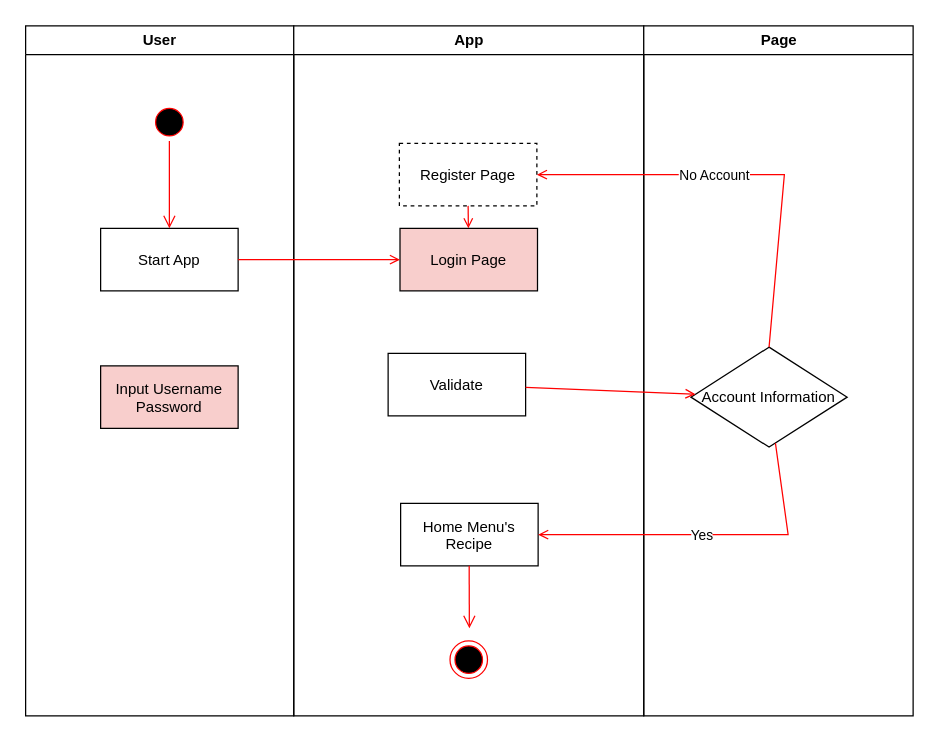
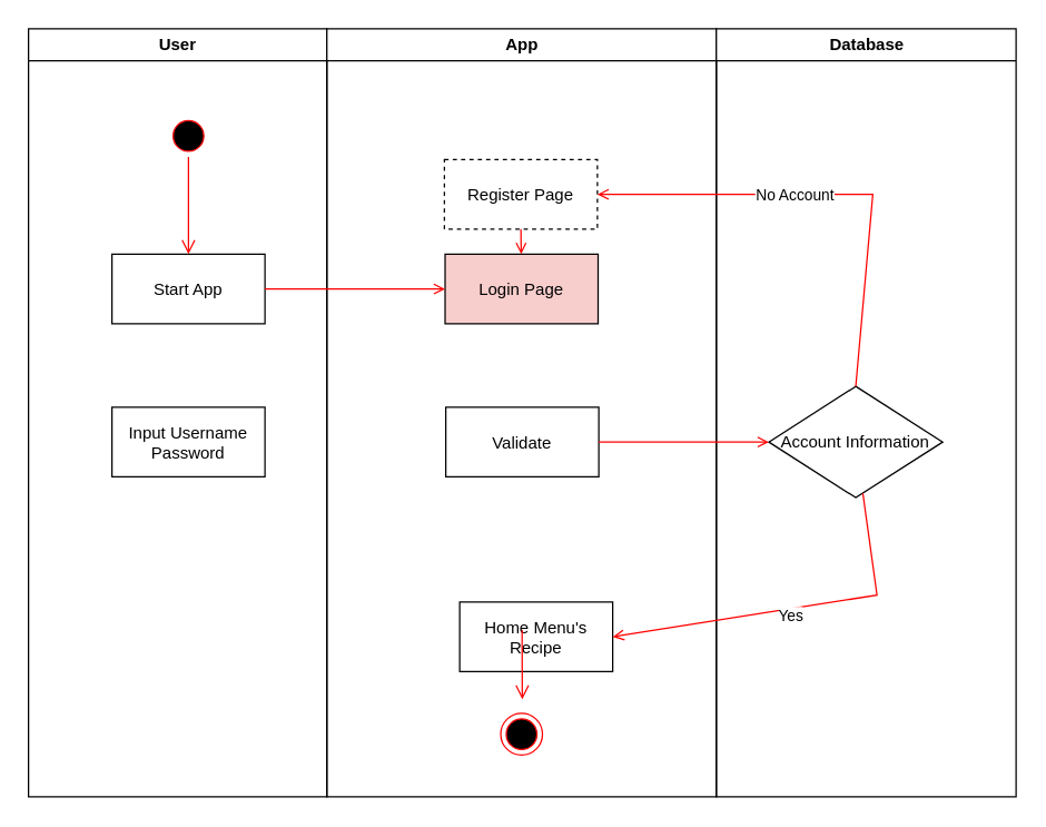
  <mxCell id="0" />
  <mxCell id="1" parent="0" />
  <mxCell id="2" value="User" style="swimlane;whiteSpace=wrap;startSize=23;" parent="1" vertex="1"><mxGeometry x="20" y="20" width="214.5" height="552" as="geometry" /></mxCell>
  <mxCell id="3" value="" style="ellipse;shape=startState;fillColor=#000000;strokeColor=#ff0000;" parent="2" vertex="1"><mxGeometry x="100" y="62" width="30" height="30" as="geometry" /></mxCell>
  <mxCell id="4" value="App" style="swimlane;whiteSpace=wrap;startSize=23;" parent="1" vertex="1"><mxGeometry x="234.5" y="20" width="280" height="552" as="geometry" /></mxCell>
  <mxCell id="5" value="" style="ellipse;shape=endState;fillColor=#000000;strokeColor=#ff0000" parent="4" vertex="1"><mxGeometry x="125" y="492" width="30" height="30" as="geometry" /></mxCell>
  <mxCell id="6" value="Start App" style="" parent="4" vertex="1"><mxGeometry x="-154.5" y="162" width="110" height="50" as="geometry" /></mxCell>
- <mxCell id="7" value="Input Username&#10;Password" style="fillColor=#f8cecc;" parent="4" vertex="1"><mxGeometry x="-154.5" y="272" width="110" height="50" as="geometry" /></mxCell>
+ <mxCell id="7" value="Input Username&#10;Password" style="" parent="4" vertex="1"><mxGeometry x="-154.5" y="272" width="110" height="50" as="geometry" /></mxCell>
  <mxCell id="8" value="Login Page" style="fillColor=#f8cecc;" parent="4" vertex="1"><mxGeometry x="85" y="162" width="110" height="50" as="geometry" /></mxCell>
- <mxCell id="9" value="Validate" style="" parent="4" vertex="1"><mxGeometry x="75.5" y="262" width="110" height="50" as="geometry" /></mxCell>
+ <mxCell id="9" value="Validate" style="" parent="4" vertex="1"><mxGeometry x="85.5" y="272" width="110" height="50" as="geometry" /></mxCell>
  <mxCell id="10" value="Register Page" style="dashed=1;" vertex="1" parent="4"><mxGeometry x="84.5" y="94" width="110" height="50" as="geometry" /></mxCell>
  <mxCell id="11" value="" style="endArrow=open;strokeColor=#FF0000;endFill=1;rounded=0" parent="4" source="6" target="8" edge="1"><mxGeometry relative="1" as="geometry" /></mxCell>
- <mxCell id="12" value="Home Menu's&#10;Recipe" style="" parent="4" vertex="1"><mxGeometry x="85.5" y="382" width="110" height="50" as="geometry" /></mxCell>
+ <mxCell id="12" value="Home Menu's&#10;Recipe" style="" parent="4" vertex="1"><mxGeometry x="95.5" y="412" width="110" height="50" as="geometry" /></mxCell>
  <mxCell id="13" value="" style="endArrow=open;strokeColor=#FF0000;endFill=1;rounded=0;exitX=0.5;exitY=1;exitDx=0;exitDy=0;" edge="1" parent="4" source="10" target="8"><mxGeometry relative="1" as="geometry"><mxPoint x="-34" y="197" as="sourcePoint" /><mxPoint x="95" y="197" as="targetPoint" /></mxGeometry></mxCell>
  <mxCell id="14" value="" style="edgeStyle=elbowEdgeStyle;elbow=horizontal;verticalAlign=bottom;endArrow=open;endSize=8;strokeColor=#FF0000;endFill=1;rounded=0" edge="1" parent="4"><mxGeometry x="-114.5" y="40" as="geometry"><mxPoint x="140.5" y="482" as="targetPoint" /><mxPoint x="140.33" y="432" as="sourcePoint" /></mxGeometry></mxCell>
- <mxCell id="15" value="Page" style="swimlane;whiteSpace=wrap" parent="1" vertex="1"><mxGeometry x="514.5" y="20" width="215.5" height="552" as="geometry" /></mxCell>
+ <mxCell id="15" value="Database" style="swimlane;whiteSpace=wrap" parent="1" vertex="1"><mxGeometry x="514.5" y="20" width="215.5" height="552" as="geometry" /></mxCell>
  <mxCell id="16" value="Account Information" style="rhombus;whiteSpace=wrap;html=1;" vertex="1" parent="15"><mxGeometry x="37.75" y="257" width="125" height="80" as="geometry" /></mxCell>
  <mxCell id="17" value="" style="endArrow=open;strokeColor=#FF0000;endFill=1;rounded=0" parent="1" source="9" target="16" edge="1"><mxGeometry relative="1" as="geometry"><mxPoint x="570" y="292" as="targetPoint" /></mxGeometry></mxCell>
  <mxCell id="18" value="" style="endArrow=open;strokeColor=#FF0000;endFill=1;rounded=0;exitX=0.5;exitY=0;exitDx=0;exitDy=0;" edge="1" parent="1" source="16" target="10"><mxGeometry relative="1" as="geometry"><mxPoint x="540" y="222" as="sourcePoint" /><mxPoint x="620" y="102" as="targetPoint" /><Array as="points"><mxPoint x="627" y="139" /></Array></mxGeometry></mxCell>
  <mxCell id="19" value="No Account" style="edgeLabel;html=1;align=center;verticalAlign=middle;resizable=0;points=[];" vertex="1" connectable="0" parent="18"><mxGeometry x="0.245" y="1" relative="1" as="geometry"><mxPoint x="14" y="-1" as="offset" /></mxGeometry></mxCell>
  <mxCell id="20" value="" style="endArrow=open;strokeColor=#FF0000;endFill=1;rounded=0;entryX=1;entryY=0.5;entryDx=0;entryDy=0;" edge="1" parent="1" source="16" target="12"><mxGeometry relative="1" as="geometry"><mxPoint x="620" y="372" as="sourcePoint" /><mxPoint x="439" y="149" as="targetPoint" /><Array as="points"><mxPoint x="630" y="427" /></Array></mxGeometry></mxCell>
  <mxCell id="21" value="Yes" style="edgeLabel;html=1;align=center;verticalAlign=middle;resizable=0;points=[];" vertex="1" connectable="0" parent="20"><mxGeometry x="0.245" y="1" relative="1" as="geometry"><mxPoint x="28" y="-1" as="offset" /></mxGeometry></mxCell>
  <mxCell id="22" value="" style="edgeStyle=elbowEdgeStyle;elbow=horizontal;verticalAlign=bottom;endArrow=open;endSize=8;strokeColor=#FF0000;endFill=1;rounded=0" parent="1" source="3" target="6" edge="1"><mxGeometry x="330" y="168" as="geometry"><mxPoint x="135" y="182" as="targetPoint" /></mxGeometry></mxCell>
